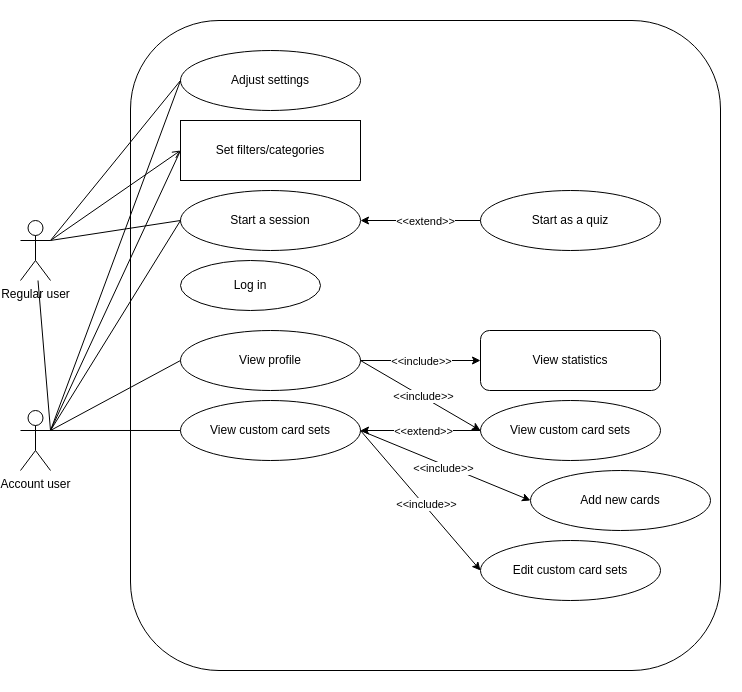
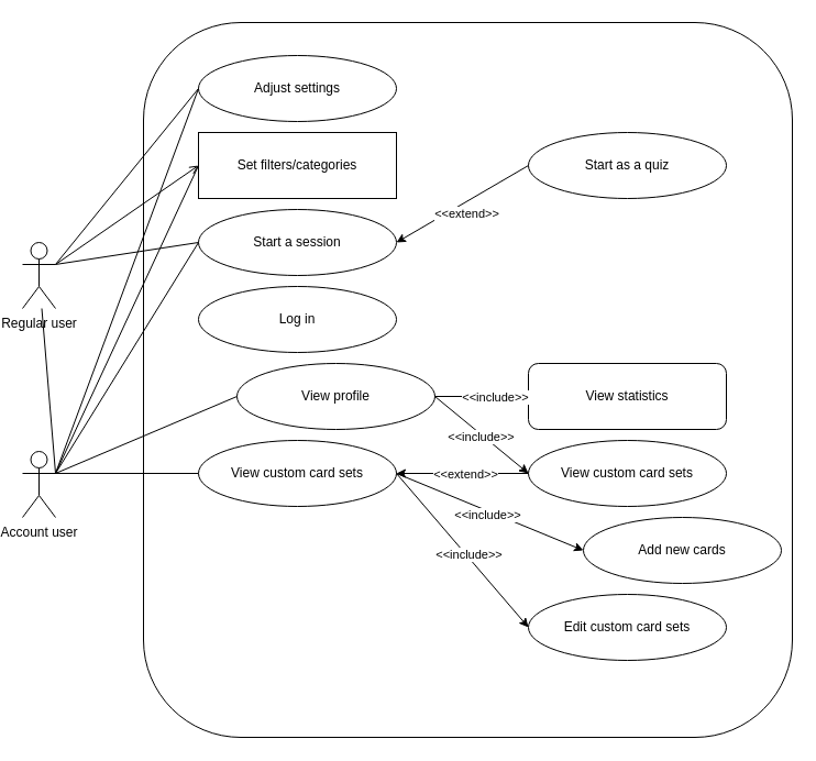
  <mxCell id="0" />
  <mxCell id="1" parent="0" />
  <mxCell id="2" value="" style="rounded=1;whiteSpace=wrap;html=1;" vertex="1" parent="1"><mxGeometry x="130" y="20" width="590" height="650" as="geometry" /></mxCell>
  <mxCell id="3" value="Regular user" style="shape=umlActor;verticalLabelPosition=bottom;verticalAlign=top;html=1;outlineConnect=0;" vertex="1" parent="1"><mxGeometry x="20" y="220" width="30" height="60" as="geometry" /></mxCell>
  <mxCell id="4" value="Account user" style="shape=umlActor;verticalLabelPosition=bottom;verticalAlign=top;html=1;outlineConnect=0;" vertex="1" parent="1"><mxGeometry x="20" y="410" width="30" height="60" as="geometry" /></mxCell>
  <mxCell id="5" value="Start a session" style="ellipse;whiteSpace=wrap;html=1;" vertex="1" parent="1"><mxGeometry x="180" y="190" width="180" height="60" as="geometry" /></mxCell>
  <mxCell id="6" value="Set filters/categories" style="whiteSpace=wrap;html=1;rounded=0;" vertex="1" parent="1"><mxGeometry x="180" y="120" width="180" height="60" as="geometry" /></mxCell>
- <mxCell id="7" value="Log in" style="ellipse;whiteSpace=wrap;html=1;" vertex="1" parent="1"><mxGeometry x="180" y="260" width="140" height="50" as="geometry" /></mxCell>
- <mxCell id="8" value="View profile" style="ellipse;whiteSpace=wrap;html=1;" vertex="1" parent="1"><mxGeometry x="180" y="330" width="180" height="60" as="geometry" /></mxCell>
+ <mxCell id="7" value="Log in" style="ellipse;whiteSpace=wrap;html=1;" vertex="1" parent="1"><mxGeometry x="180" y="260" width="180" height="60" as="geometry" /></mxCell>
+ <mxCell id="8" value="View profile" style="ellipse;whiteSpace=wrap;html=1;" vertex="1" parent="1"><mxGeometry x="215" y="330" width="180" height="60" as="geometry" /></mxCell>
  <mxCell id="9" value="View custom card sets" style="ellipse;whiteSpace=wrap;html=1;" vertex="1" parent="1"><mxGeometry x="180" y="400" width="180" height="60" as="geometry" /></mxCell>
  <mxCell id="10" value="Add new cards" style="ellipse;whiteSpace=wrap;html=1;" vertex="1" parent="1"><mxGeometry x="530" y="470" width="180" height="60" as="geometry" /></mxCell>
  <mxCell id="11" value="" style="endArrow=open;html=1;rounded=0;entryX=0;entryY=0.5;entryDx=0;entryDy=0;exitX=1;exitY=0.333;exitDx=0;exitDy=0;exitPerimeter=0;" edge="1" parent="1" source="3" target="6"><mxGeometry width="50" height="50" relative="1" as="geometry"><mxPoint x="70" y="280" as="sourcePoint" /><mxPoint x="120" y="230" as="targetPoint" /></mxGeometry></mxCell>
  <mxCell id="12" value="" style="endArrow=none;html=1;rounded=0;entryX=0;entryY=0.5;entryDx=0;entryDy=0;exitX=1;exitY=0.333;exitDx=0;exitDy=0;exitPerimeter=0;" edge="1" parent="1" source="3" target="5"><mxGeometry width="50" height="50" relative="1" as="geometry"><mxPoint x="50" y="310" as="sourcePoint" /><mxPoint x="100" y="260" as="targetPoint" /></mxGeometry></mxCell>
  <mxCell id="13" value="" style="endArrow=none;html=1;rounded=0;exitX=1;exitY=0.333;exitDx=0;exitDy=0;exitPerimeter=0;entryX=0;entryY=0.5;entryDx=0;entryDy=0;" edge="1" parent="1" source="4" target="6"><mxGeometry width="50" height="50" relative="1" as="geometry"><mxPoint x="60" y="430" as="sourcePoint" /><mxPoint x="110" y="380" as="targetPoint" /></mxGeometry></mxCell>
  <mxCell id="14" value="" style="endArrow=none;html=1;rounded=0;exitX=1;exitY=0.333;exitDx=0;exitDy=0;exitPerimeter=0;entryX=0;entryY=0.5;entryDx=0;entryDy=0;" edge="1" parent="1" source="4" target="5"><mxGeometry width="50" height="50" relative="1" as="geometry"><mxPoint x="70" y="470" as="sourcePoint" /><mxPoint x="120" y="420" as="targetPoint" /></mxGeometry></mxCell>
  <mxCell id="15" value="" style="endArrow=none;html=1;rounded=0;exitX=1;exitY=0.333;exitDx=0;exitDy=0;exitPerimeter=0;" edge="1" parent="1" source="4" target="3"><mxGeometry width="50" height="50" relative="1" as="geometry"><mxPoint x="80" y="470" as="sourcePoint" /><mxPoint x="130" y="420" as="targetPoint" /></mxGeometry></mxCell>
  <mxCell id="16" value="" style="endArrow=none;html=1;rounded=0;exitX=1;exitY=0.333;exitDx=0;exitDy=0;exitPerimeter=0;entryX=0;entryY=0.5;entryDx=0;entryDy=0;" edge="1" parent="1" source="4" target="8"><mxGeometry width="50" height="50" relative="1" as="geometry"><mxPoint x="80" y="470" as="sourcePoint" /><mxPoint x="130" y="420" as="targetPoint" /></mxGeometry></mxCell>
  <mxCell id="17" value="" style="endArrow=none;html=1;rounded=0;exitX=1;exitY=0.333;exitDx=0;exitDy=0;exitPerimeter=0;entryX=0;entryY=0.5;entryDx=0;entryDy=0;" edge="1" parent="1" source="4" target="9"><mxGeometry width="50" height="50" relative="1" as="geometry"><mxPoint x="40" y="560" as="sourcePoint" /><mxPoint x="90" y="510" as="targetPoint" /></mxGeometry></mxCell>
  <mxCell id="18" value="View statistics" style="whiteSpace=wrap;html=1;rounded=1;" vertex="1" parent="1"><mxGeometry x="480" y="330" width="180" height="60" as="geometry" /></mxCell>
  <mxCell id="19" value="" style="endArrow=classic;html=1;rounded=0;entryX=0;entryY=0.5;entryDx=0;entryDy=0;exitX=1;exitY=0.5;exitDx=0;exitDy=0;" edge="1" parent="1" source="8" target="18"><mxGeometry width="50" height="50" relative="1" as="geometry"><mxPoint x="400" y="300" as="sourcePoint" /><mxPoint x="400" y="290" as="targetPoint" /></mxGeometry></mxCell>
  <mxCell id="20" value="&amp;lt;&amp;lt;include&amp;gt;&amp;gt;" style="edgeLabel;html=1;align=center;verticalAlign=middle;resizable=0;points=[];" vertex="1" connectable="0" parent="19"><mxGeometry x="-0.633" y="-1" relative="1" as="geometry"><mxPoint x="38" y="-1" as="offset" /></mxGeometry></mxCell>
- <mxCell id="21" value="Start as a quiz" style="ellipse;whiteSpace=wrap;html=1;" vertex="1" parent="1"><mxGeometry x="480" y="190" width="180" height="60" as="geometry" /></mxCell>
+ <mxCell id="21" value="Start as a quiz" style="ellipse;whiteSpace=wrap;html=1;" vertex="1" parent="1"><mxGeometry x="480" y="120" width="180" height="60" as="geometry" /></mxCell>
  <mxCell id="22" value="" style="endArrow=classic;html=1;rounded=0;entryX=1;entryY=0.5;entryDx=0;entryDy=0;exitX=0;exitY=0.5;exitDx=0;exitDy=0;" edge="1" parent="1" source="21" target="5"><mxGeometry width="50" height="50" relative="1" as="geometry"><mxPoint x="420" y="220" as="sourcePoint" /><mxPoint x="470" y="170" as="targetPoint" /></mxGeometry></mxCell>
  <mxCell id="23" value="&amp;lt;&amp;lt;extend&amp;gt;&amp;gt;" style="edgeLabel;html=1;align=center;verticalAlign=middle;resizable=0;points=[];" vertex="1" connectable="0" parent="22"><mxGeometry x="0.233" relative="1" as="geometry"><mxPoint x="18" as="offset" /></mxGeometry></mxCell>
  <mxCell id="24" value="Adjust settings" style="ellipse;whiteSpace=wrap;html=1;" vertex="1" parent="1"><mxGeometry x="180" width="180" height="60" as="geometry" y="50" /></mxCell>
  <mxCell id="25" value="" style="endArrow=none;html=1;rounded=0;entryX=0;entryY=0.5;entryDx=0;entryDy=0;exitX=1;exitY=0.333;exitDx=0;exitDy=0;exitPerimeter=0;" edge="1" parent="1" source="3" target="24"><mxGeometry width="50" height="50" relative="1" as="geometry"><mxPoint x="40" y="180" as="sourcePoint" /><mxPoint x="90" y="130" as="targetPoint" /></mxGeometry></mxCell>
  <mxCell id="26" value="" style="endArrow=none;html=1;rounded=0;exitX=1;exitY=0.333;exitDx=0;exitDy=0;exitPerimeter=0;entryX=0;entryY=0.5;entryDx=0;entryDy=0;" edge="1" parent="1" source="4" target="24"><mxGeometry width="50" height="50" relative="1" as="geometry"><mxPoint x="-20" y="390" as="sourcePoint" /><mxPoint x="30" y="340" as="targetPoint" /></mxGeometry></mxCell>
  <mxCell id="27" value="View custom card sets" style="ellipse;whiteSpace=wrap;html=1;" vertex="1" parent="1"><mxGeometry x="480" y="400" width="180" height="60" as="geometry" /></mxCell>
  <mxCell id="28" value="" style="endArrow=classic;html=1;rounded=0;exitX=1;exitY=0.5;exitDx=0;exitDy=0;entryX=0;entryY=0.5;entryDx=0;entryDy=0;" edge="1" parent="1" source="8" target="27"><mxGeometry width="50" height="50" relative="1" as="geometry"><mxPoint x="430" y="520" as="sourcePoint" /><mxPoint x="480" y="470" as="targetPoint" /></mxGeometry></mxCell>
  <mxCell id="29" value="&amp;lt;&amp;lt;include&amp;gt;&amp;gt;" style="edgeLabel;html=1;align=center;verticalAlign=middle;resizable=0;points=[];" vertex="1" connectable="0" parent="28"><mxGeometry x="0.21" y="3" relative="1" as="geometry"><mxPoint x="-12" y="-4" as="offset" /></mxGeometry></mxCell>
  <mxCell id="30" value="" style="endArrow=classic;html=1;rounded=0;entryX=1;entryY=0.5;entryDx=0;entryDy=0;exitX=0;exitY=0.5;exitDx=0;exitDy=0;" edge="1" parent="1" source="27" target="9"><mxGeometry width="50" height="50" relative="1" as="geometry"><mxPoint x="450" y="550" as="sourcePoint" /><mxPoint x="500" y="500" as="targetPoint" /></mxGeometry></mxCell>
  <mxCell id="31" value="&amp;lt;&amp;lt;extend&amp;gt;&amp;gt;" style="edgeLabel;html=1;align=center;verticalAlign=middle;resizable=0;points=[];" vertex="1" connectable="0" parent="30"><mxGeometry x="0.233" relative="1" as="geometry"><mxPoint x="16" as="offset" /></mxGeometry></mxCell>
  <mxCell id="32" value="Edit custom card sets" style="ellipse;whiteSpace=wrap;html=1;" vertex="1" parent="1"><mxGeometry x="480" y="540" width="180" height="60" as="geometry" /></mxCell>
  <mxCell id="33" value="" style="endArrow=classic;html=1;rounded=0;exitX=1;exitY=0.5;exitDx=0;exitDy=0;entryX=0;entryY=0.5;entryDx=0;entryDy=0;" edge="1" parent="1" source="9" target="10"><mxGeometry width="50" height="50" relative="1" as="geometry"><mxPoint x="290" y="570" as="sourcePoint" /><mxPoint x="340" y="520" as="targetPoint" /></mxGeometry></mxCell>
  <mxCell id="34" value="&amp;lt;&amp;lt;include&amp;gt;&amp;gt;" style="edgeLabel;html=1;align=center;verticalAlign=middle;resizable=0;points=[];" vertex="1" connectable="0" parent="33"><mxGeometry x="-0.207" y="1" relative="1" as="geometry"><mxPoint x="15" y="11" as="offset" /></mxGeometry></mxCell>
  <mxCell id="35" value="" style="endArrow=classic;html=1;rounded=0;exitX=1;exitY=0.5;exitDx=0;exitDy=0;entryX=0;entryY=0.5;entryDx=0;entryDy=0;" edge="1" parent="1" source="9" target="32"><mxGeometry width="50" height="50" relative="1" as="geometry"><mxPoint x="270" y="570" as="sourcePoint" /><mxPoint x="320" y="520" as="targetPoint" /></mxGeometry></mxCell>
  <mxCell id="36" value="&amp;lt;&amp;lt;include&amp;gt;&amp;gt;" style="edgeLabel;html=1;align=center;verticalAlign=middle;resizable=0;points=[];" vertex="1" connectable="0" parent="35"><mxGeometry x="0.322" y="1" relative="1" as="geometry"><mxPoint x="-15" y="-18" as="offset" /></mxGeometry></mxCell>
